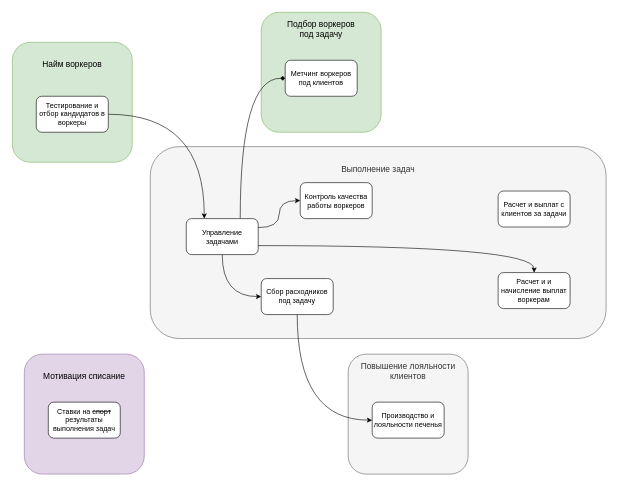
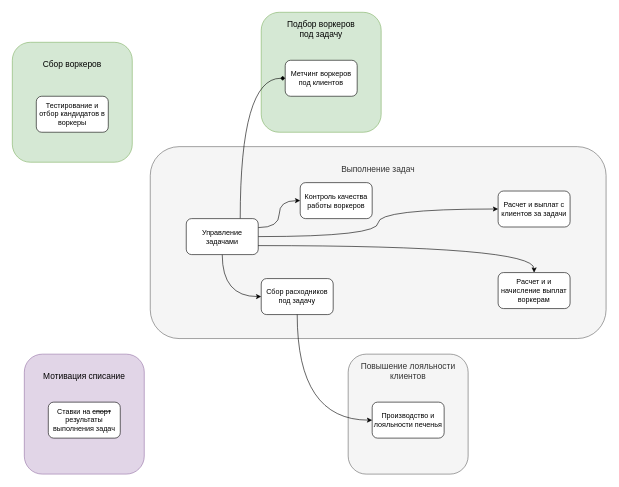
  <mxCell id="0" />
  <mxCell id="1" parent="0" />
  <mxCell id="2" value="Подбор воркеров &lt;br&gt;под задачу" style="rounded=1;whiteSpace=wrap;html=1;fillColor=#d5e8d4;strokeColor=#82b366;labelPosition=center;verticalLabelPosition=top;align=center;verticalAlign=bottom;spacingTop=0;spacingBottom=-48;fontSize=14;" vertex="1" parent="1"><mxGeometry x="435" y="20" width="200" height="200" as="geometry" /></mxCell>
  <mxCell id="3" value="Метчинг воркеров под клиентов" style="rounded=1;whiteSpace=wrap;html=1;" vertex="1" parent="1"><mxGeometry x="475" y="100" width="120" height="60" as="geometry" /></mxCell>
- <mxCell id="4" value="Найм воркеров" style="rounded=1;whiteSpace=wrap;html=1;fillColor=#d5e8d4;strokeColor=#82b366;labelPosition=center;verticalLabelPosition=top;align=center;verticalAlign=bottom;spacingTop=0;spacingBottom=-48;fontSize=14;" vertex="1" parent="1"><mxGeometry x="20" y="70" width="200" height="200" as="geometry" /></mxCell>
+ <mxCell id="4" value="Сбор воркеров" style="rounded=1;whiteSpace=wrap;html=1;fillColor=#d5e8d4;strokeColor=#82b366;labelPosition=center;verticalLabelPosition=top;align=center;verticalAlign=bottom;spacingTop=0;spacingBottom=-48;fontSize=14;" vertex="1" parent="1"><mxGeometry x="20" y="70" width="200" height="200" as="geometry" /></mxCell>
  <mxCell id="5" value="Тестирование и отбор кандидатов в воркеры" style="rounded=1;whiteSpace=wrap;html=1;" vertex="1" parent="1"><mxGeometry x="60" y="160" width="120" height="60" as="geometry" /></mxCell>
  <mxCell id="6" value="Выполнение задач" style="rounded=1;whiteSpace=wrap;html=1;fillColor=#f5f5f5;strokeColor=#666666;labelPosition=center;verticalLabelPosition=top;align=center;verticalAlign=bottom;spacingTop=0;spacingBottom=-48;fontSize=14;fontColor=#333333;" vertex="1" parent="1"><mxGeometry x="250" y="244" width="760" height="320" as="geometry" /></mxCell>
  <mxCell id="7" style="edgeStyle=orthogonalEdgeStyle;rounded=0;orthogonalLoop=1;jettySize=auto;html=1;curved=1;exitX=1;exitY=0.25;exitDx=0;exitDy=0;" edge="1" parent="1" source="11" target="13"><mxGeometry relative="1" as="geometry" /></mxCell>
  <mxCell id="8" style="edgeStyle=orthogonalEdgeStyle;rounded=0;orthogonalLoop=1;jettySize=auto;html=1;entryX=0;entryY=0.5;entryDx=0;entryDy=0;curved=1;exitX=0.5;exitY=1;exitDx=0;exitDy=0;" edge="1" parent="1" source="11" target="12"><mxGeometry relative="1" as="geometry" /></mxCell>
+ <mxCell id="9" style="edgeStyle=orthogonalEdgeStyle;rounded=0;orthogonalLoop=1;jettySize=auto;html=1;curved=1;" edge="1" parent="1" source="11" target="14"><mxGeometry relative="1" as="geometry" /></mxCell>
  <mxCell id="10" style="edgeStyle=orthogonalEdgeStyle;curved=1;rounded=0;orthogonalLoop=1;jettySize=auto;html=1;entryX=0;entryY=0.5;entryDx=0;entryDy=0;exitX=0.75;exitY=0;exitDx=0;exitDy=0;endArrow=diamond;" edge="1" parent="1" source="11" target="3"><mxGeometry relative="1" as="geometry" /></mxCell>
  <mxCell id="11" value="Управление задачами" style="rounded=1;whiteSpace=wrap;html=1;" vertex="1" parent="1"><mxGeometry x="310" y="364" width="120" height="60" as="geometry" /></mxCell>
  <mxCell id="12" value="Сбор расходников под задачу" style="rounded=1;whiteSpace=wrap;html=1;" vertex="1" parent="1"><mxGeometry x="435" y="464" width="120" height="60" as="geometry" /></mxCell>
  <mxCell id="13" value="Контроль качества работы воркеров" style="rounded=1;whiteSpace=wrap;html=1;" vertex="1" parent="1"><mxGeometry x="500" y="304" width="120" height="60" as="geometry" /></mxCell>
  <mxCell id="14" value="Расчет и выплат с клиентов за задачи" style="rounded=1;whiteSpace=wrap;html=1;" vertex="1" parent="1"><mxGeometry x="830" y="318" width="120" height="60" as="geometry" /></mxCell>
  <mxCell id="15" value="Расчет и и начисление выплат воркерам" style="rounded=1;whiteSpace=wrap;html=1;" vertex="1" parent="1"><mxGeometry x="830" y="454" width="120" height="60" as="geometry" /></mxCell>
  <mxCell id="16" value="Мотивация списание" style="rounded=1;whiteSpace=wrap;html=1;fillColor=#e1d5e7;strokeColor=#9673a6;labelPosition=center;verticalLabelPosition=top;align=center;verticalAlign=bottom;spacingTop=0;spacingBottom=-48;fontSize=14;" vertex="1" parent="1"><mxGeometry x="40" y="590" width="200" height="200" as="geometry" /></mxCell>
  <mxCell id="17" value="Повышение лояльности клиентов" style="rounded=1;whiteSpace=wrap;html=1;fillColor=#f5f5f5;strokeColor=#666666;labelPosition=center;verticalLabelPosition=top;align=center;verticalAlign=bottom;spacingTop=0;spacingBottom=-48;fontSize=14;fontColor=#333333;" vertex="1" parent="1"><mxGeometry x="580" y="590" width="200" height="200" as="geometry" /></mxCell>
  <mxCell id="18" value="Ставки на &lt;strike&gt;спорт &lt;/strike&gt;результаты выполнения задач" style="rounded=1;whiteSpace=wrap;html=1;" vertex="1" parent="1"><mxGeometry x="80" y="670" width="120" height="60" as="geometry" /></mxCell>
  <mxCell id="19" value="Производство и лояльности печенья" style="rounded=1;whiteSpace=wrap;html=1;" vertex="1" parent="1"><mxGeometry x="620" y="670" width="120" height="60" as="geometry" /></mxCell>
  <mxCell id="20" style="edgeStyle=orthogonalEdgeStyle;rounded=0;orthogonalLoop=1;jettySize=auto;html=1;curved=1;exitX=1;exitY=0.75;exitDx=0;exitDy=0;" edge="1" parent="1" source="11" target="15"><mxGeometry relative="1" as="geometry" /></mxCell>
  <mxCell id="21" style="edgeStyle=orthogonalEdgeStyle;rounded=0;orthogonalLoop=1;jettySize=auto;html=1;entryX=0;entryY=0.5;entryDx=0;entryDy=0;curved=1;exitX=0.5;exitY=1;exitDx=0;exitDy=0;" edge="1" parent="1" source="12" target="19"><mxGeometry relative="1" as="geometry" /></mxCell>
- <mxCell id="22" style="edgeStyle=orthogonalEdgeStyle;curved=1;rounded=0;orthogonalLoop=1;jettySize=auto;html=1;entryX=0.25;entryY=0;entryDx=0;entryDy=0;" edge="1" parent="1" source="5" target="11"><mxGeometry relative="1" as="geometry" /></mxCell>
